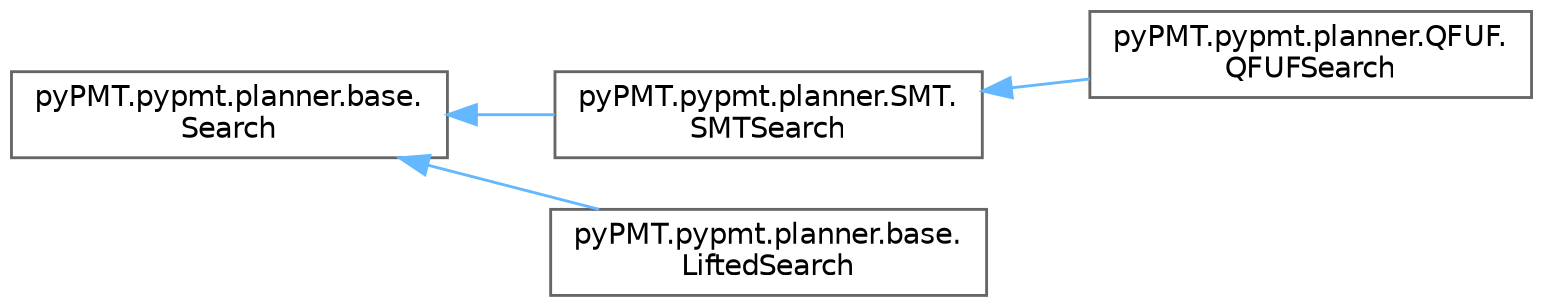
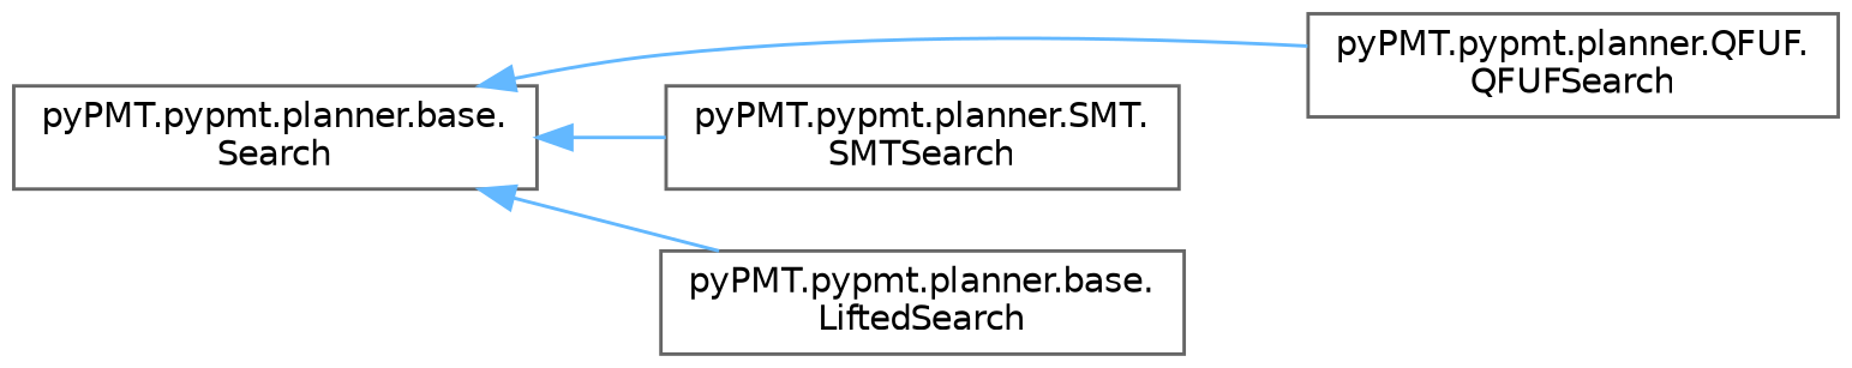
  digraph {
    rankdir=LR
    node [color=grey40 fillcolor=white fontname=Helvetica fontsize=10 shape=box style=filled]
    edge [color=steelblue1 dir=back fontname=Helvetica fontsize=10 labelfontname=Helvetica labelfontsize=10 style=solid]
    n1 [height=0.2 label="pyPMT.pypmt.planner.base.\lSearch" width=0.4]
    n2 [height=0.2 label="pyPMT.pypmt.planner.QFUF.\lQFUFSearch" width=0.4]
    n3 [height=0.2 label="pyPMT.pypmt.planner.SMT.\lSMTSearch" width=0.4]
    n4 [height=0.2 label="pyPMT.pypmt.planner.base.\lLiftedSearch" width=0.4]
-   n3 -> n2
+   n1 -> n2
    n1 -> n3
    n1 -> n4
  }
